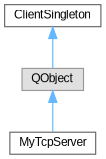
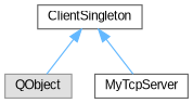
  digraph {
    fontname="Liberation Sans"
    rankdir=TB
    node [color=grey40 fillcolor=white fontname="Liberation Sans" fontsize=10 shape=box style=filled]
    edge [color=steelblue1 dir=back fontname="Liberation Sans" fontsize=10 labelfontname=Helvetica labelfontsize=10 style=solid]
    n1 [color=grey60 fillcolor="#E0E0E0" height=0.2 label=QObject width=0.4]
    n2 [height=0.2 label=MyTcpServer width=0.4]
    n3 [height=0.2 label=ClientSingleton width=0.4]
-   n1 -> n2
+   n3 -> n2
    n3 -> n1
  }
